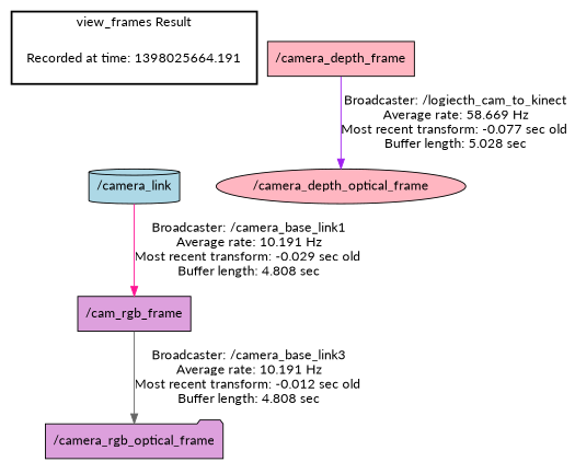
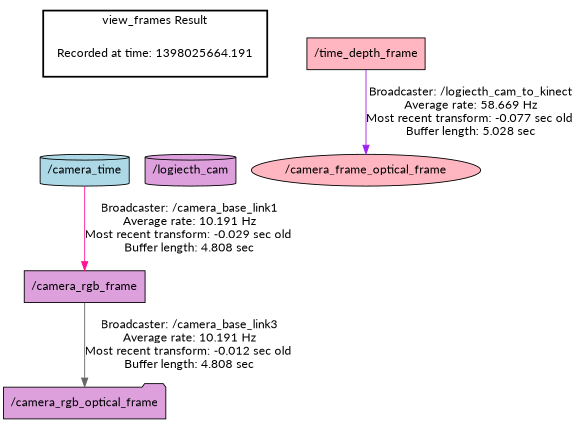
  digraph {
    fontname=Lato
    node [fillcolor=plum fontname=Lato shape=cylinder style=filled]
    edge [fontname=Lato]
    n1 [fillcolor=white label="Recorded at time: 1398025664.191" shape=plaintext]
-   "/camera_link" [fillcolor=lightblue]
-   "/camera_depth_frame" [fillcolor=lightpink shape=box]
-   "/camera_depth_optical_frame" [fillcolor=lightpink shape=ellipse]
-   "/camera_rgb_frame" [shape=box label="/cam_rgb_frame"]
+   "/camera_link" [fillcolor=lightblue label="/camera_time"]
+   "/logiecth_cam"
+   "/camera_depth_frame" [fillcolor=lightpink shape=box label="/time_depth_frame"]
+   "/camera_depth_optical_frame" [fillcolor=lightpink shape=ellipse label="/camera_frame_optical_frame"]
+   "/camera_rgb_frame" [shape=box]
    "/camera_rgb_optical_frame" [shape=folder]
    subgraph cluster_1 {
      color=black
      label="view_frames Result"
      style=bold
      n1
    }
    n1 -> "/camera_link" [style=invis]
+   n1 -> "/logiecth_cam" [style=invis]
    "/camera_link" -> "/camera_rgb_frame" [color=deeppink label="Broadcaster: /camera_base_link1\nAverage rate: 10.191 Hz\nMost recent transform: -0.029 sec old \nBuffer length: 4.808 sec\n"]
    "/camera_depth_frame" -> "/camera_depth_optical_frame" [color=purple label="Broadcaster: /logiecth_cam_to_kinect\nAverage rate: 58.669 Hz\nMost recent transform: -0.077 sec old \nBuffer length: 5.028 sec\n"]
    "/camera_rgb_frame" -> "/camera_rgb_optical_frame" [color=gray40 label="Broadcaster: /camera_base_link3\nAverage rate: 10.191 Hz\nMost recent transform: -0.012 sec old \nBuffer length: 4.808 sec\n"]
  }
